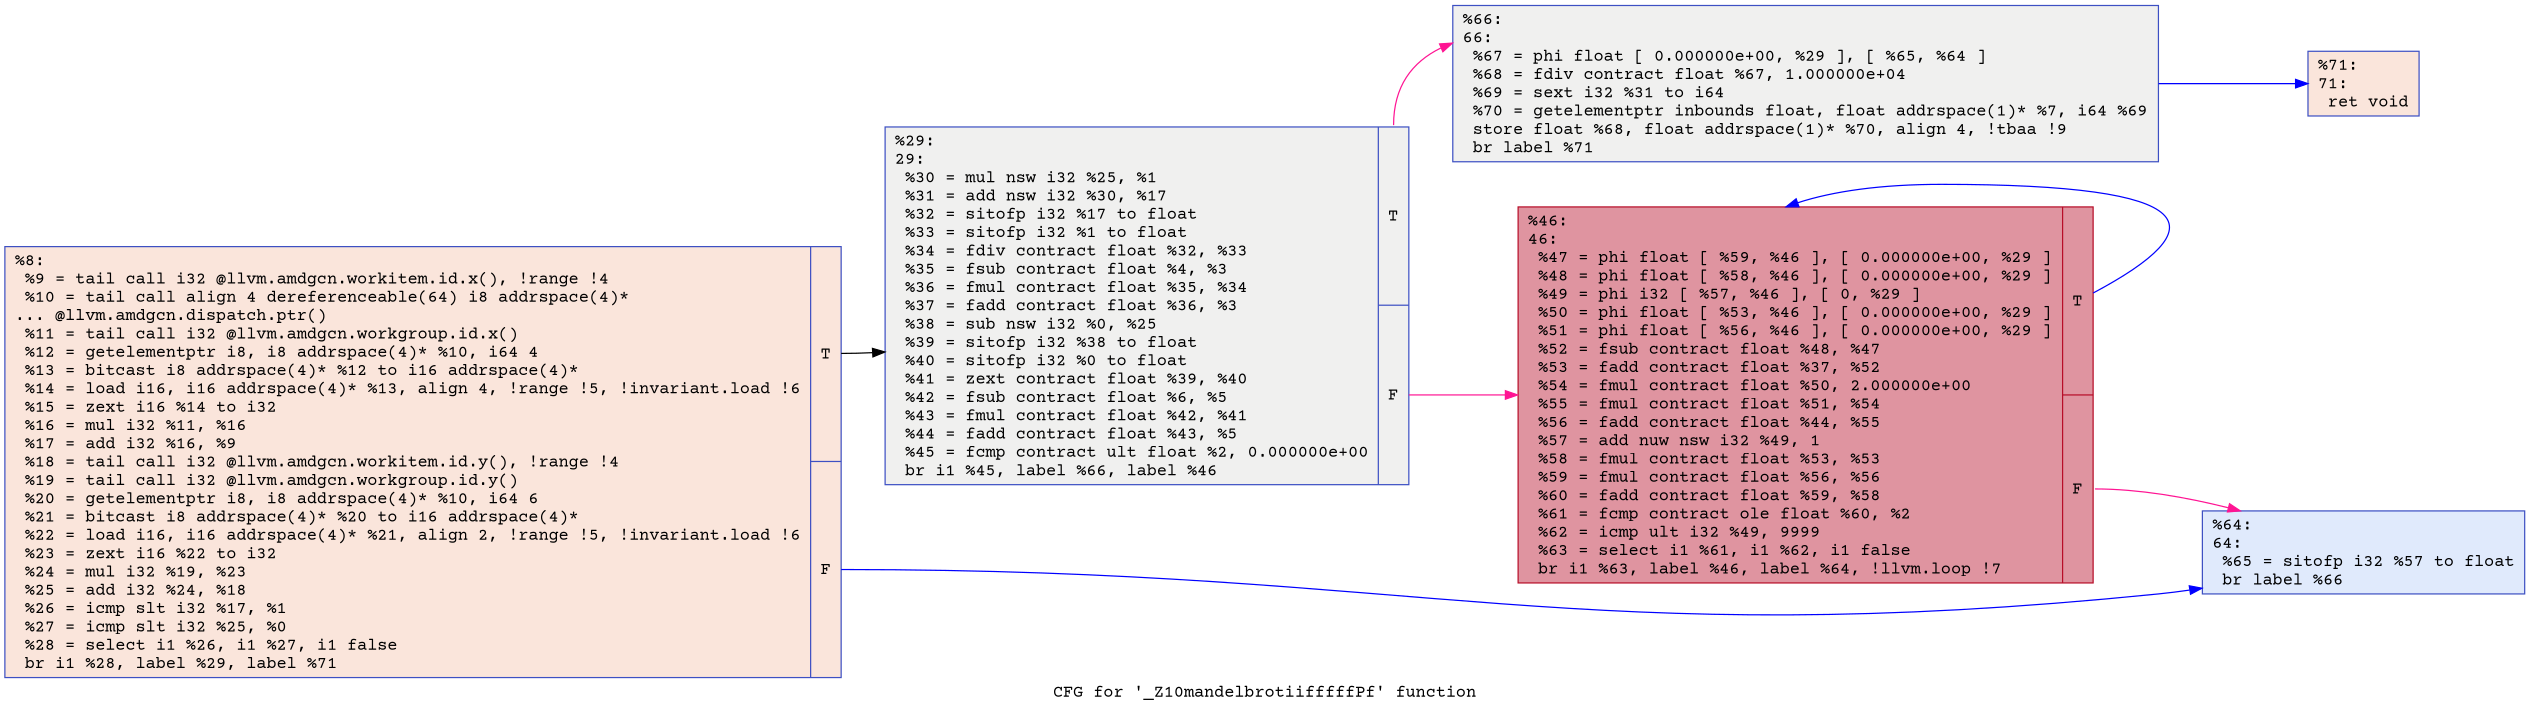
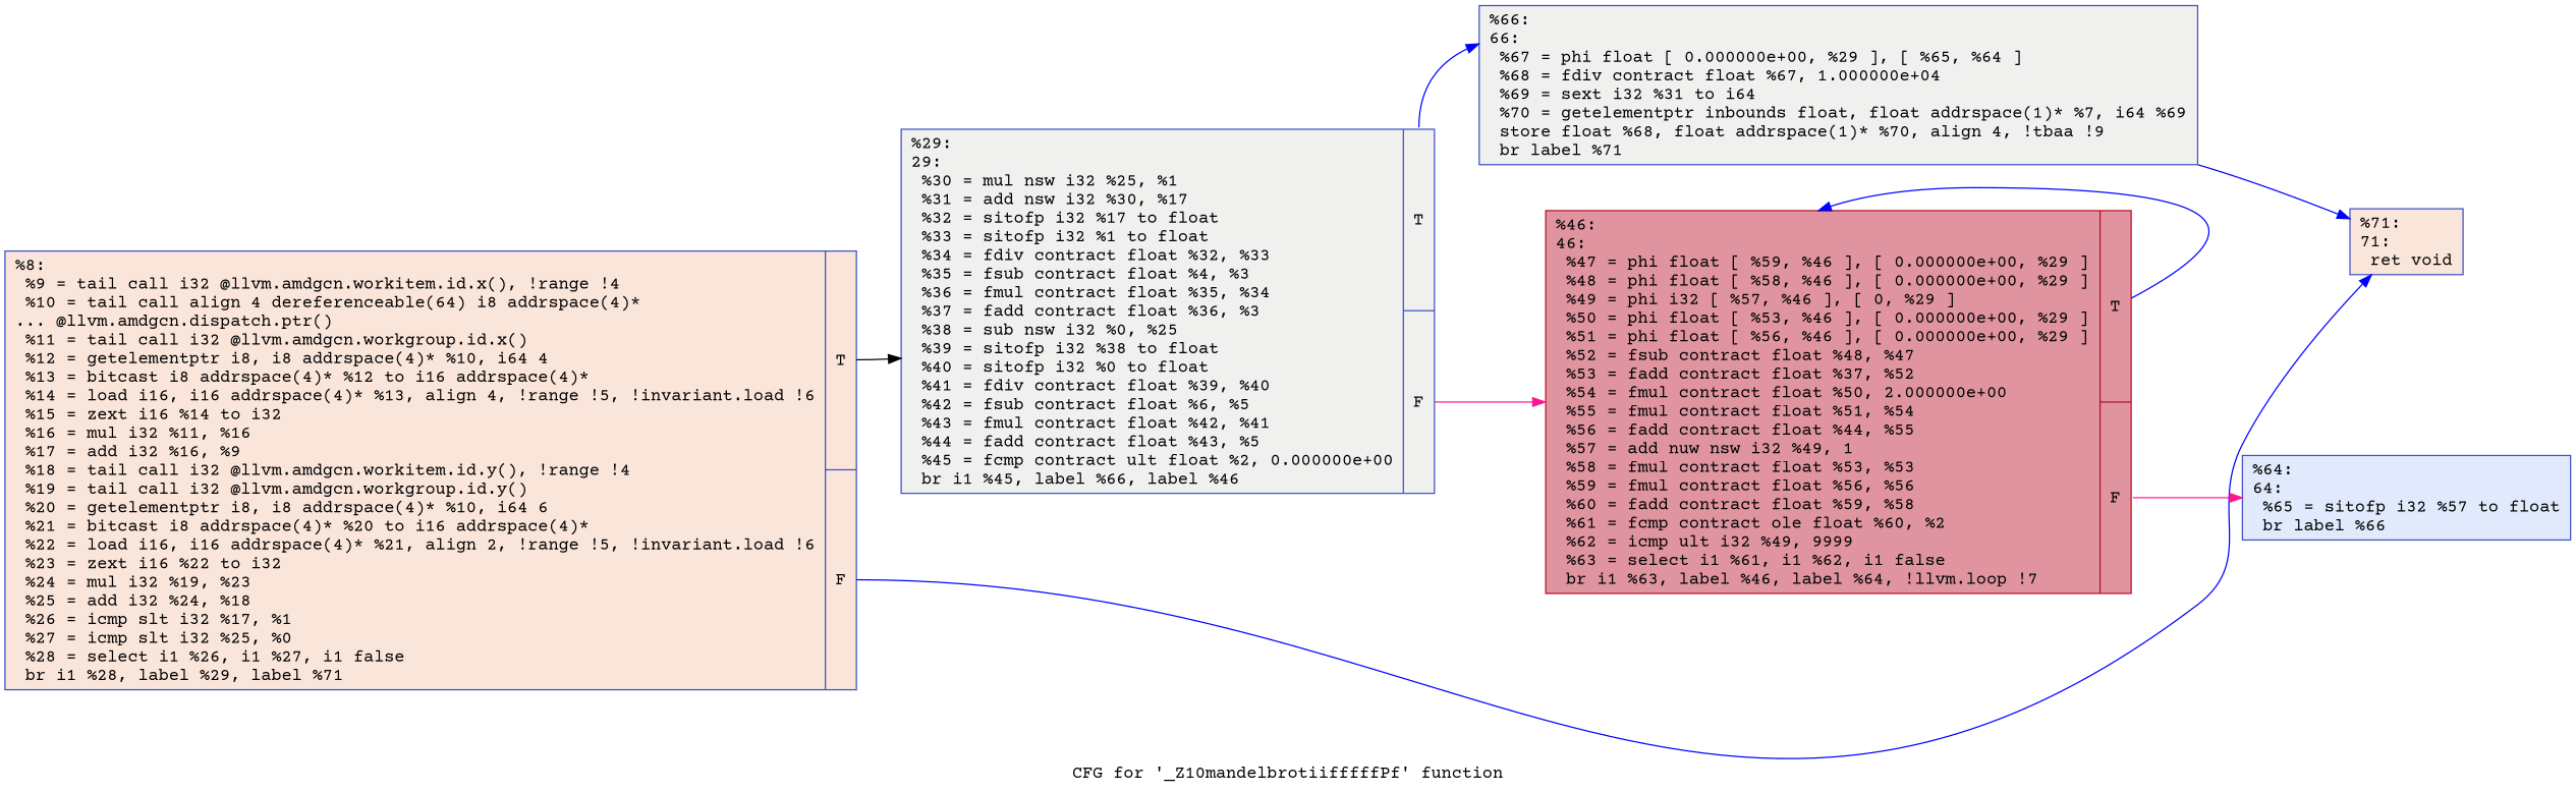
  digraph {
    fontname="Courier Prime"
    label="CFG for '_Z10mandelbrotiifffffPf' function"
    rankdir=LR
    node [color="#3d50c3ff" fillcolor="#f4c5ad70" fontname="Courier Prime" shape=record style=filled]
    edge [color=blue fontname="Courier Prime" tailport=s0]
    n1 [label="{%8:\l  %9 = tail call i32 @llvm.amdgcn.workitem.id.x(), !range !4\l  %10 = tail call align 4 dereferenceable(64) i8 addrspace(4)*\l... @llvm.amdgcn.dispatch.ptr()\l  %11 = tail call i32 @llvm.amdgcn.workgroup.id.x()\l  %12 = getelementptr i8, i8 addrspace(4)* %10, i64 4\l  %13 = bitcast i8 addrspace(4)* %12 to i16 addrspace(4)*\l  %14 = load i16, i16 addrspace(4)* %13, align 4, !range !5, !invariant.load !6\l  %15 = zext i16 %14 to i32\l  %16 = mul i32 %11, %16\l  %17 = add i32 %16, %9\l  %18 = tail call i32 @llvm.amdgcn.workitem.id.y(), !range !4\l  %19 = tail call i32 @llvm.amdgcn.workgroup.id.y()\l  %20 = getelementptr i8, i8 addrspace(4)* %10, i64 6\l  %21 = bitcast i8 addrspace(4)* %20 to i16 addrspace(4)*\l  %22 = load i16, i16 addrspace(4)* %21, align 2, !range !5, !invariant.load !6\l  %23 = zext i16 %22 to i32\l  %24 = mul i32 %19, %23\l  %25 = add i32 %24, %18\l  %26 = icmp slt i32 %17, %1\l  %27 = icmp slt i32 %25, %0\l  %28 = select i1 %26, i1 %27, i1 false\l  br i1 %28, label %29, label %71\l|{<s0>T|<s1>F}}"]
-   n2 [fillcolor="#dedcdb70" label="{%29:\l29:                                               \l  %30 = mul nsw i32 %25, %1\l  %31 = add nsw i32 %30, %17\l  %32 = sitofp i32 %17 to float\l  %33 = sitofp i32 %1 to float\l  %34 = fdiv contract float %32, %33\l  %35 = fsub contract float %4, %3\l  %36 = fmul contract float %35, %34\l  %37 = fadd contract float %36, %3\l  %38 = sub nsw i32 %0, %25\l  %39 = sitofp i32 %38 to float\l  %40 = sitofp i32 %0 to float\l  %41 = zext contract float %39, %40\l  %42 = fsub contract float %6, %5\l  %43 = fmul contract float %42, %41\l  %44 = fadd contract float %43, %5\l  %45 = fcmp contract ult float %2, 0.000000e+00\l  br i1 %45, label %66, label %46\l|{<s0>T|<s1>F}}"]
+   n2 [fillcolor="#dedcdb70" label="{%29:\l29:                                               \l  %30 = mul nsw i32 %25, %1\l  %31 = add nsw i32 %30, %17\l  %32 = sitofp i32 %17 to float\l  %33 = sitofp i32 %1 to float\l  %34 = fdiv contract float %32, %33\l  %35 = fsub contract float %4, %3\l  %36 = fmul contract float %35, %34\l  %37 = fadd contract float %36, %3\l  %38 = sub nsw i32 %0, %25\l  %39 = sitofp i32 %38 to float\l  %40 = sitofp i32 %0 to float\l  %41 = fdiv contract float %39, %40\l  %42 = fsub contract float %6, %5\l  %43 = fmul contract float %42, %41\l  %44 = fadd contract float %43, %5\l  %45 = fcmp contract ult float %2, 0.000000e+00\l  br i1 %45, label %66, label %46\l|{<s0>T|<s1>F}}"]
    n3 [label="{%71:\l71:                                               \l  ret void\l}"]
    n4 [fillcolor="#dedcdb70" label="{%66:\l66:                                               \l  %67 = phi float [ 0.000000e+00, %29 ], [ %65, %64 ]\l  %68 = fdiv contract float %67, 1.000000e+04\l  %69 = sext i32 %31 to i64\l  %70 = getelementptr inbounds float, float addrspace(1)* %7, i64 %69\l  store float %68, float addrspace(1)* %70, align 4, !tbaa !9\l  br label %71\l}"]
    n5 [color="#b70d28ff" fillcolor="#b70d2870" label="{%46:\l46:                                               \l  %47 = phi float [ %59, %46 ], [ 0.000000e+00, %29 ]\l  %48 = phi float [ %58, %46 ], [ 0.000000e+00, %29 ]\l  %49 = phi i32 [ %57, %46 ], [ 0, %29 ]\l  %50 = phi float [ %53, %46 ], [ 0.000000e+00, %29 ]\l  %51 = phi float [ %56, %46 ], [ 0.000000e+00, %29 ]\l  %52 = fsub contract float %48, %47\l  %53 = fadd contract float %37, %52\l  %54 = fmul contract float %50, 2.000000e+00\l  %55 = fmul contract float %51, %54\l  %56 = fadd contract float %44, %55\l  %57 = add nuw nsw i32 %49, 1\l  %58 = fmul contract float %53, %53\l  %59 = fmul contract float %56, %56\l  %60 = fadd contract float %59, %58\l  %61 = fcmp contract ole float %60, %2\l  %62 = icmp ult i32 %49, 9999\l  %63 = select i1 %61, i1 %62, i1 false\l  br i1 %63, label %46, label %64, !llvm.loop !7\l|{<s0>T|<s1>F}}"]
    n6 [fillcolor="#b9d0f970" label="{%64:\l64:                                               \l  %65 = sitofp i32 %57 to float\l  br label %66\l}"]
    n1 -> n2 [color=black]
-   n1 -> n6 [tailport=s1]
-   n2 -> n4 [color=deeppink]
+   n1 -> n3 [tailport=s1]
+   n2 -> n4
    n2 -> n5 [color=deeppink tailport=s1]
    n4 -> n3
    n5 -> n5
    n5 -> n6 [color=deeppink tailport=s1]
  }
